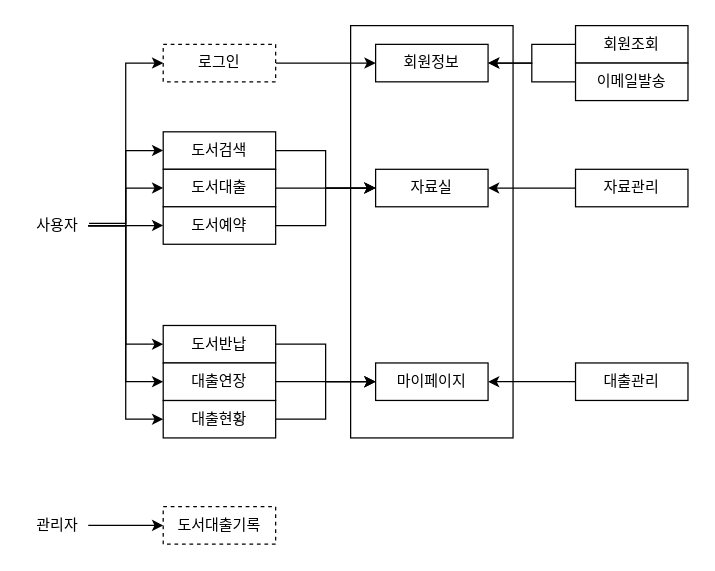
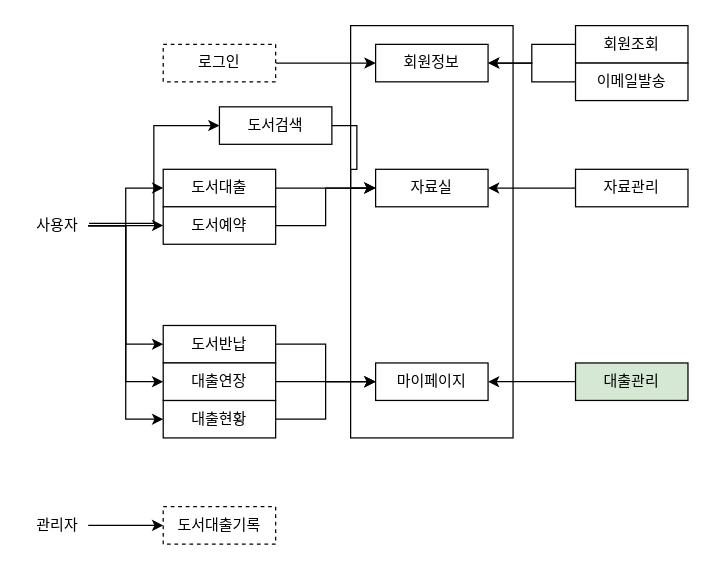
  <mxCell id="0" />
  <mxCell id="1" parent="0" />
  <mxCell id="2" style="edgeStyle=orthogonalEdgeStyle;rounded=0;orthogonalLoop=1;jettySize=auto;html=1;entryX=0;entryY=0.5;entryDx=0;entryDy=0;" parent="1" source="3" target="20" edge="1"><mxGeometry relative="1" as="geometry" /></mxCell>
- <mxCell id="3" value="도서검색" style="whiteSpace=wrap;html=1;" parent="1" vertex="1"><mxGeometry x="130" y="105" width="90" height="30" as="geometry" /></mxCell>
+ <mxCell id="3" value="도서검색" style="whiteSpace=wrap;html=1;" parent="1" vertex="1"><mxGeometry x="175" y="85" width="90" height="30" as="geometry" /></mxCell>
  <mxCell id="4" style="edgeStyle=orthogonalEdgeStyle;rounded=0;orthogonalLoop=1;jettySize=auto;html=1;entryX=0;entryY=0.5;entryDx=0;entryDy=0;" parent="1" source="5" target="20" edge="1"><mxGeometry relative="1" as="geometry" /></mxCell>
  <mxCell id="5" value="도서대출&lt;span style=&quot;color: rgba(0 , 0 , 0 , 0) ; font-family: monospace ; font-size: 0px&quot;&gt;%3CmxGraphModel%3E%3Croot%3E%3CmxCell%20id%3D%220%22%2F%3E%3CmxCell%20id%3D%221%22%20parent%3D%220%22%2F%3E%3CmxCell%20id%3D%222%22%20value%3D%22%EB%8F%84%EC%84%9C%EA%B2%80%EC%83%89%22%20style%3D%22whiteSpace%3Dwrap%3Bhtml%3D1%3B%22%20vertex%3D%221%22%20parent%3D%221%22%3E%3CmxGeometry%20x%3D%2250%22%20y%3D%22100%22%20width%3D%2290%22%20height%3D%2230%22%20as%3D%22geometry%22%2F%3E%3C%2FmxCell%3E%3C%2Froot%3E%3C%2FmxGraphModel%3E&lt;/span&gt;" style="whiteSpace=wrap;html=1;" parent="1" vertex="1"><mxGeometry x="130" y="135" width="90" height="30" as="geometry" /></mxCell>
  <mxCell id="6" style="edgeStyle=orthogonalEdgeStyle;rounded=0;orthogonalLoop=1;jettySize=auto;html=1;entryX=0;entryY=0.5;entryDx=0;entryDy=0;" parent="1" source="7" target="20" edge="1"><mxGeometry relative="1" as="geometry" /></mxCell>
  <mxCell id="7" value="도서예약" style="whiteSpace=wrap;html=1;" parent="1" vertex="1"><mxGeometry x="130" y="165" width="90" height="30" as="geometry" /></mxCell>
  <mxCell id="8" style="edgeStyle=orthogonalEdgeStyle;rounded=0;orthogonalLoop=1;jettySize=auto;html=1;" parent="1" source="9" target="21" edge="1"><mxGeometry relative="1" as="geometry" /></mxCell>
  <mxCell id="9" value="도서반납" style="whiteSpace=wrap;html=1;" parent="1" vertex="1"><mxGeometry x="130" y="260" width="90" height="30" as="geometry" /></mxCell>
  <mxCell id="10" style="edgeStyle=orthogonalEdgeStyle;rounded=0;orthogonalLoop=1;jettySize=auto;html=1;entryX=0;entryY=0.5;entryDx=0;entryDy=0;exitX=1.013;exitY=0.417;exitDx=0;exitDy=0;exitPerimeter=0;" parent="1" source="17" target="3" edge="1"><mxGeometry relative="1" as="geometry" /></mxCell>
  <mxCell id="11" style="edgeStyle=orthogonalEdgeStyle;rounded=0;orthogonalLoop=1;jettySize=auto;html=1;entryX=0;entryY=0.5;entryDx=0;entryDy=0;" parent="1" source="17" target="5" edge="1"><mxGeometry relative="1" as="geometry" /></mxCell>
  <mxCell id="12" style="edgeStyle=orthogonalEdgeStyle;rounded=0;orthogonalLoop=1;jettySize=auto;html=1;entryX=0;entryY=0.5;entryDx=0;entryDy=0;" parent="1" source="17" target="7" edge="1"><mxGeometry relative="1" as="geometry" /></mxCell>
  <mxCell id="13" style="edgeStyle=orthogonalEdgeStyle;rounded=0;orthogonalLoop=1;jettySize=auto;html=1;entryX=0;entryY=0.5;entryDx=0;entryDy=0;" parent="1" source="17" target="9" edge="1"><mxGeometry relative="1" as="geometry" /></mxCell>
  <mxCell id="14" style="edgeStyle=orthogonalEdgeStyle;rounded=0;orthogonalLoop=1;jettySize=auto;html=1;entryX=0;entryY=0.5;entryDx=0;entryDy=0;" parent="1" source="17" target="19" edge="1"><mxGeometry relative="1" as="geometry" /></mxCell>
- <mxCell id="15" style="edgeStyle=orthogonalEdgeStyle;rounded=0;orthogonalLoop=1;jettySize=auto;html=1;entryX=0;entryY=0.5;entryDx=0;entryDy=0;" parent="1" source="17" target="26" edge="1"><mxGeometry relative="1" as="geometry" /></mxCell>
  <mxCell id="16" style="edgeStyle=orthogonalEdgeStyle;rounded=0;orthogonalLoop=1;jettySize=auto;html=1;entryX=0;entryY=0.5;entryDx=0;entryDy=0;" parent="1" source="17" target="33" edge="1"><mxGeometry relative="1" as="geometry" /></mxCell>
  <mxCell id="17" value="사용자" style="text;html=1;align=center;verticalAlign=middle;resizable=0;points=[];autosize=1;strokeColor=none;" parent="1" vertex="1"><mxGeometry x="20" y="170" width="50" height="20" as="geometry" /></mxCell>
  <mxCell id="18" style="edgeStyle=orthogonalEdgeStyle;rounded=0;orthogonalLoop=1;jettySize=auto;html=1;entryX=0;entryY=0.5;entryDx=0;entryDy=0;" parent="1" source="19" target="21" edge="1"><mxGeometry relative="1" as="geometry" /></mxCell>
  <mxCell id="19" value="대출현황" style="whiteSpace=wrap;html=1;" parent="1" vertex="1"><mxGeometry x="130" y="320" width="90" height="30" as="geometry" /></mxCell>
  <mxCell id="20" value="자료실" style="whiteSpace=wrap;html=1;" parent="1" vertex="1"><mxGeometry x="300" y="135" width="90" height="30" as="geometry" /></mxCell>
  <mxCell id="21" value="마이페이지" style="whiteSpace=wrap;html=1;" parent="1" vertex="1"><mxGeometry x="300" y="290" width="90" height="30" as="geometry" /></mxCell>
  <mxCell id="22" value="도서대출기록" style="whiteSpace=wrap;html=1;dashed=1;" parent="1" vertex="1"><mxGeometry x="130" y="405" width="90" height="30" as="geometry" /></mxCell>
  <mxCell id="23" value="" style="edgeStyle=orthogonalEdgeStyle;rounded=0;orthogonalLoop=1;jettySize=auto;html=1;" parent="1" source="24" target="22" edge="1"><mxGeometry relative="1" as="geometry" /></mxCell>
  <mxCell id="24" value="관리자" style="text;html=1;align=center;verticalAlign=middle;resizable=0;points=[];autosize=1;strokeColor=none;" parent="1" vertex="1"><mxGeometry x="20" y="410" width="50" height="20" as="geometry" /></mxCell>
  <mxCell id="25" style="edgeStyle=orthogonalEdgeStyle;rounded=0;orthogonalLoop=1;jettySize=auto;html=1;" parent="1" source="26" target="27" edge="1"><mxGeometry relative="1" as="geometry" /></mxCell>
  <mxCell id="26" value="로그인" style="whiteSpace=wrap;html=1;dashed=1;" parent="1" vertex="1"><mxGeometry x="130" y="35" width="90" height="30" as="geometry" /></mxCell>
  <mxCell id="27" value="회원정보" style="whiteSpace=wrap;html=1;" parent="1" vertex="1"><mxGeometry x="300" y="35" width="90" height="30" as="geometry" /></mxCell>
  <mxCell id="28" style="edgeStyle=orthogonalEdgeStyle;rounded=0;orthogonalLoop=1;jettySize=auto;html=1;entryX=1;entryY=0.5;entryDx=0;entryDy=0;" parent="1" source="29" target="20" edge="1"><mxGeometry relative="1" as="geometry" /></mxCell>
  <mxCell id="29" value="자료관리" style="whiteSpace=wrap;html=1;" parent="1" vertex="1"><mxGeometry x="460" y="135" width="90" height="30" as="geometry" /></mxCell>
  <mxCell id="30" value="" style="edgeStyle=orthogonalEdgeStyle;rounded=0;orthogonalLoop=1;jettySize=auto;html=1;" parent="1" source="31" target="21" edge="1"><mxGeometry relative="1" as="geometry" /></mxCell>
- <mxCell id="31" value="대출관리" style="whiteSpace=wrap;html=1;" parent="1" vertex="1"><mxGeometry x="460" y="290" width="90" height="30" as="geometry" /></mxCell>
+ <mxCell id="31" value="대출관리" style="whiteSpace=wrap;html=1;fillColor=#d5e8d4;" parent="1" vertex="1"><mxGeometry x="460" y="290" width="90" height="30" as="geometry" /></mxCell>
  <mxCell id="32" value="" style="edgeStyle=orthogonalEdgeStyle;rounded=0;orthogonalLoop=1;jettySize=auto;html=1;" parent="1" source="33" target="21" edge="1"><mxGeometry relative="1" as="geometry" /></mxCell>
  <mxCell id="33" value="대출연장" style="whiteSpace=wrap;html=1;" parent="1" vertex="1"><mxGeometry x="130" y="290" width="90" height="30" as="geometry" /></mxCell>
  <mxCell id="34" value="" style="edgeStyle=orthogonalEdgeStyle;rounded=0;orthogonalLoop=1;jettySize=auto;html=1;" parent="1" source="35" target="27" edge="1"><mxGeometry relative="1" as="geometry" /></mxCell>
  <mxCell id="35" value="회원조회&lt;span style=&quot;color: rgba(0 , 0 , 0 , 0) ; font-family: monospace ; font-size: 0px&quot;&gt;%3CmxGraphModel%3E%3Croot%3E%3CmxCell%20id%3D%220%22%2F%3E%3CmxCell%20id%3D%221%22%20parent%3D%220%22%2F%3E%3CmxCell%20id%3D%222%22%20value%3D%22%EC%9E%90%EB%A3%8C%EC%97%85%EB%8D%B0%EC%9D%B4%ED%8A%B8%22%20style%3D%22whiteSpace%3Dwrap%3Bhtml%3D1%3B%22%20vertex%3D%221%22%20parent%3D%221%22%3E%3CmxGeometry%20x%3D%22440%22%20y%3D%22160%22%20width%3D%2290%22%20height%3D%2230%22%20as%3D%22geometry%22%2F%3E%3C%2FmxCell%3E%3C%2Froot%3E%3C%2FmxGraphModel%3E&lt;/span&gt;" style="whiteSpace=wrap;html=1;" parent="1" vertex="1"><mxGeometry x="460" y="20" width="90" height="30" as="geometry" /></mxCell>
  <mxCell id="36" value="" style="edgeStyle=orthogonalEdgeStyle;rounded=0;orthogonalLoop=1;jettySize=auto;html=1;" parent="1" source="37" target="27" edge="1"><mxGeometry relative="1" as="geometry" /></mxCell>
  <mxCell id="37" value="이메일발송" style="whiteSpace=wrap;html=1;" parent="1" vertex="1"><mxGeometry x="460" y="50" width="90" height="30" as="geometry" /></mxCell>
  <mxCell id="38" value="" style="rounded=0;whiteSpace=wrap;html=1;fillColor=none;" vertex="1" parent="1"><mxGeometry x="280" y="20" width="130" height="330" as="geometry" /></mxCell>
